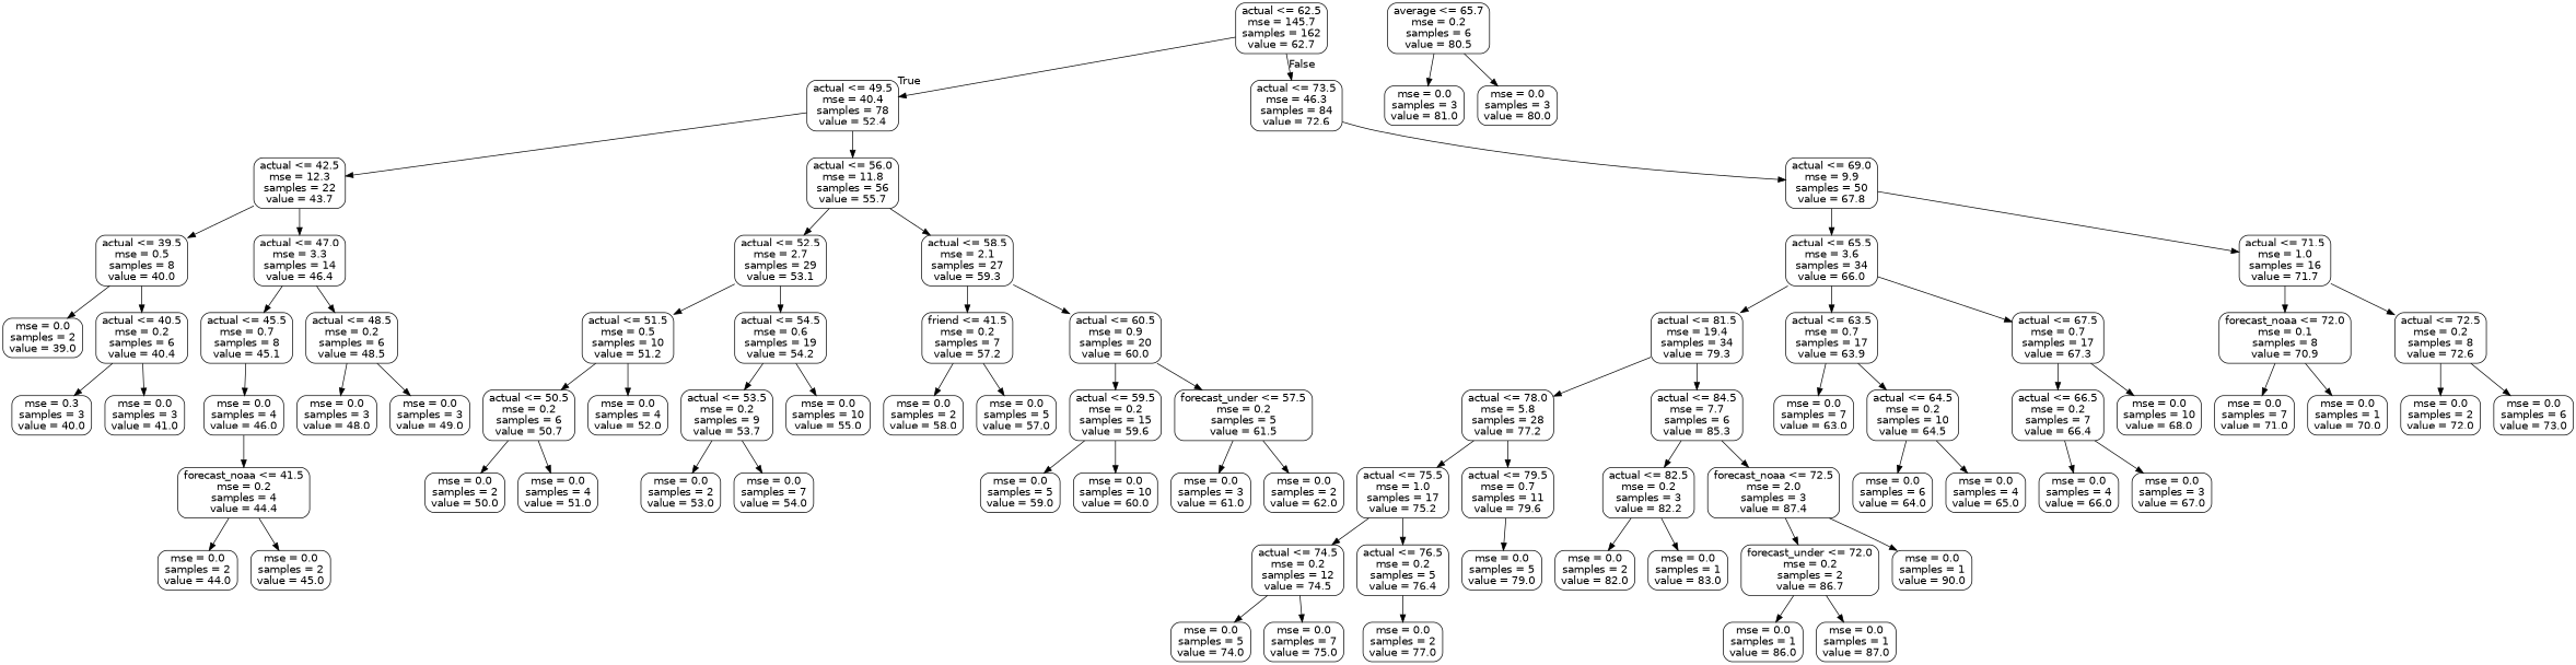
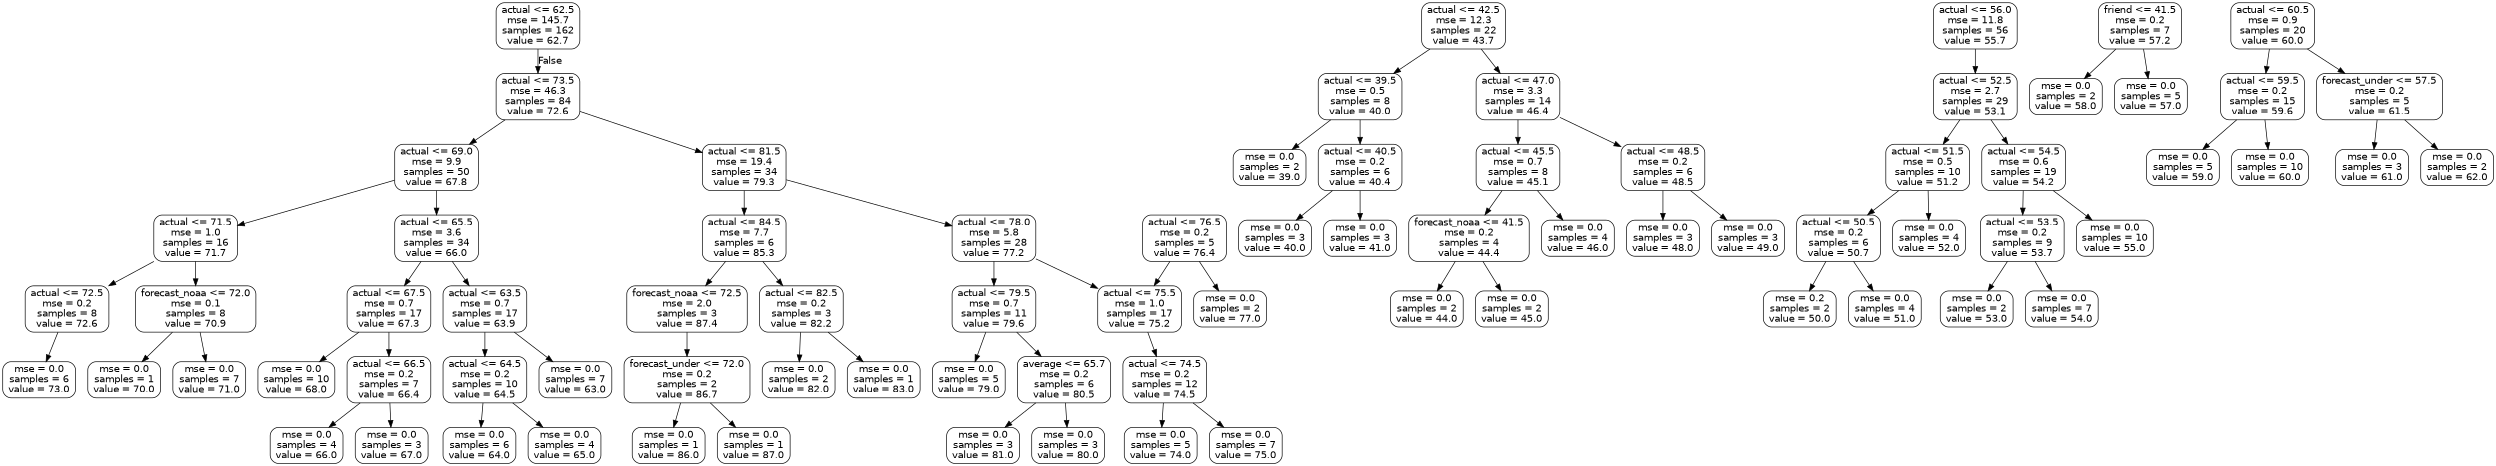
  digraph {
    node [color=black fontname=helvetica shape=box style=rounded]
    edge [fontname=helvetica]
    n1 [label="actual <= 62.5\nmse = 145.7\nsamples = 162\nvalue = 62.7"]
-   n2 [label="actual <= 49.5\nmse = 40.4\nsamples = 78\nvalue = 52.4"]
    n3 [label="actual <= 73.5\nmse = 46.3\nsamples = 84\nvalue = 72.6"]
    n4 [label="actual <= 42.5\nmse = 12.3\nsamples = 22\nvalue = 43.7"]
    n5 [label="actual <= 56.0\nmse = 11.8\nsamples = 56\nvalue = 55.7"]
    n6 [label="actual <= 69.0\nmse = 9.9\nsamples = 50\nvalue = 67.8"]
    n7 [label="actual <= 81.5\nmse = 19.4\nsamples = 34\nvalue = 79.3"]
    n8 [label="actual <= 39.5\nmse = 0.5\nsamples = 8\nvalue = 40.0"]
    n9 [label="actual <= 47.0\nmse = 3.3\nsamples = 14\nvalue = 46.4"]
    n10 [label="actual <= 52.5\nmse = 2.7\nsamples = 29\nvalue = 53.1"]
-   n11 [label="actual <= 58.5\nmse = 2.1\nsamples = 27\nvalue = 59.3"]
    n12 [label="mse = 0.0\nsamples = 2\nvalue = 39.0"]
    n13 [label="actual <= 40.5\nmse = 0.2\nsamples = 6\nvalue = 40.4"]
    n14 [label="actual <= 45.5\nmse = 0.7\nsamples = 8\nvalue = 45.1"]
    n15 [label="actual <= 48.5\nmse = 0.2\nsamples = 6\nvalue = 48.5"]
-   n16 [label="mse = 0.3\nsamples = 3\nvalue = 40.0"]
+   n16 [label="mse = 0.0\nsamples = 3\nvalue = 40.0"]
    n17 [label="mse = 0.0\nsamples = 3\nvalue = 41.0"]
    n18 [label="forecast_noaa <= 41.5\nmse = 0.2\nsamples = 4\nvalue = 44.4"]
    n19 [label="mse = 0.0\nsamples = 4\nvalue = 46.0"]
    n20 [label="mse = 0.0\nsamples = 3\nvalue = 48.0"]
    n21 [label="mse = 0.0\nsamples = 3\nvalue = 49.0"]
    n22 [label="mse = 0.0\nsamples = 2\nvalue = 44.0"]
    n23 [label="mse = 0.0\nsamples = 2\nvalue = 45.0"]
    n24 [label="actual <= 51.5\nmse = 0.5\nsamples = 10\nvalue = 51.2"]
    n25 [label="actual <= 54.5\nmse = 0.6\nsamples = 19\nvalue = 54.2"]
    n26 [label="friend <= 41.5\nmse = 0.2\nsamples = 7\nvalue = 57.2"]
    n27 [label="actual <= 60.5\nmse = 0.9\nsamples = 20\nvalue = 60.0"]
    n28 [label="actual <= 50.5\nmse = 0.2\nsamples = 6\nvalue = 50.7"]
    n29 [label="mse = 0.0\nsamples = 4\nvalue = 52.0"]
    n30 [label="actual <= 53.5\nmse = 0.2\nsamples = 9\nvalue = 53.7"]
    n31 [label="mse = 0.0\nsamples = 10\nvalue = 55.0"]
-   n32 [label="mse = 0.0\nsamples = 2\nvalue = 50.0"]
+   n32 [label="mse = 0.2\nsamples = 2\nvalue = 50.0"]
    n33 [label="mse = 0.0\nsamples = 4\nvalue = 51.0"]
    n34 [label="mse = 0.0\nsamples = 2\nvalue = 53.0"]
    n35 [label="mse = 0.0\nsamples = 7\nvalue = 54.0"]
    n36 [label="mse = 0.0\nsamples = 2\nvalue = 58.0"]
    n37 [label="mse = 0.0\nsamples = 5\nvalue = 57.0"]
    n38 [label="actual <= 59.5\nmse = 0.2\nsamples = 15\nvalue = 59.6"]
    n39 [label="forecast_under <= 57.5\nmse = 0.2\nsamples = 5\nvalue = 61.5"]
    n40 [label="mse = 0.0\nsamples = 5\nvalue = 59.0"]
    n41 [label="mse = 0.0\nsamples = 10\nvalue = 60.0"]
    n42 [label="mse = 0.0\nsamples = 3\nvalue = 61.0"]
    n43 [label="mse = 0.0\nsamples = 2\nvalue = 62.0"]
    n44 [label="actual <= 65.5\nmse = 3.6\nsamples = 34\nvalue = 66.0"]
    n45 [label="actual <= 71.5\nmse = 1.0\nsamples = 16\nvalue = 71.7"]
    n46 [label="actual <= 78.0\nmse = 5.8\nsamples = 28\nvalue = 77.2"]
    n47 [label="actual <= 84.5\nmse = 7.7\nsamples = 6\nvalue = 85.3"]
    n48 [label="actual <= 63.5\nmse = 0.7\nsamples = 17\nvalue = 63.9"]
    n49 [label="actual <= 67.5\nmse = 0.7\nsamples = 17\nvalue = 67.3"]
    n50 [label="forecast_noaa <= 72.0\nmse = 0.1\nsamples = 8\nvalue = 70.9"]
    n51 [label="actual <= 72.5\nmse = 0.2\nsamples = 8\nvalue = 72.6"]
    n52 [label="mse = 0.0\nsamples = 7\nvalue = 63.0"]
    n53 [label="actual <= 64.5\nmse = 0.2\nsamples = 10\nvalue = 64.5"]
    n54 [label="actual <= 66.5\nmse = 0.2\nsamples = 7\nvalue = 66.4"]
    n55 [label="mse = 0.0\nsamples = 10\nvalue = 68.0"]
    n56 [label="mse = 0.0\nsamples = 6\nvalue = 64.0"]
    n57 [label="mse = 0.0\nsamples = 4\nvalue = 65.0"]
    n58 [label="mse = 0.0\nsamples = 4\nvalue = 66.0"]
    n59 [label="mse = 0.0\nsamples = 3\nvalue = 67.0"]
    n60 [label="mse = 0.0\nsamples = 7\nvalue = 71.0"]
    n61 [label="mse = 0.0\nsamples = 1\nvalue = 70.0"]
-   n62 [label="mse = 0.0\nsamples = 2\nvalue = 72.0"]
    n63 [label="mse = 0.0\nsamples = 6\nvalue = 73.0"]
    n64 [label="actual <= 75.5\nmse = 1.0\nsamples = 17\nvalue = 75.2"]
    n65 [label="actual <= 79.5\nmse = 0.7\nsamples = 11\nvalue = 79.6"]
    n66 [label="actual <= 82.5\nmse = 0.2\nsamples = 3\nvalue = 82.2"]
    n67 [label="forecast_noaa <= 72.5\nmse = 2.0\nsamples = 3\nvalue = 87.4"]
    n68 [label="actual <= 74.5\nmse = 0.2\nsamples = 12\nvalue = 74.5"]
    n69 [label="actual <= 76.5\nmse = 0.2\nsamples = 5\nvalue = 76.4"]
    n70 [label="mse = 0.0\nsamples = 5\nvalue = 79.0"]
    n71 [label="average <= 65.7\nmse = 0.2\nsamples = 6\nvalue = 80.5"]
    n72 [label="mse = 0.0\nsamples = 5\nvalue = 74.0"]
    n73 [label="mse = 0.0\nsamples = 7\nvalue = 75.0"]
    n74 [label="mse = 0.0\nsamples = 2\nvalue = 77.0"]
    n75 [label="mse = 0.0\nsamples = 3\nvalue = 81.0"]
    n76 [label="mse = 0.0\nsamples = 3\nvalue = 80.0"]
    n77 [label="mse = 0.0\nsamples = 2\nvalue = 82.0"]
    n78 [label="mse = 0.0\nsamples = 1\nvalue = 83.0"]
    n79 [label="forecast_under <= 72.0\nmse = 0.2\nsamples = 2\nvalue = 86.7"]
-   n80 [label="mse = 0.0\nsamples = 1\nvalue = 90.0"]
    n81 [label="mse = 0.0\nsamples = 1\nvalue = 86.0"]
    n82 [label="mse = 0.0\nsamples = 1\nvalue = 87.0"]
-   n1 -> n2 [headlabel=True labelangle=45 labeldistance=2.5]
    n1 -> n3 [headlabel=False labelangle=-45 labeldistance=2.5]
-   n2 -> n4
-   n2 -> n5
    n3 -> n6
-   n44 -> n7
+   n3 -> n7
    n4 -> n8
    n4 -> n9
    n5 -> n10
-   n5 -> n11
    n6 -> n44
    n6 -> n45
    n7 -> n46
    n7 -> n47
    n8 -> n12
    n8 -> n13
    n9 -> n14
    n9 -> n15
    n10 -> n24
    n10 -> n25
-   n11 -> n26
-   n11 -> n27
    n13 -> n16
    n13 -> n17
-   n19 -> n18
+   n14 -> n18
    n14 -> n19
    n15 -> n20
    n15 -> n21
    n18 -> n22
    n18 -> n23
    n24 -> n28
    n24 -> n29
    n25 -> n30
    n25 -> n31
    n26 -> n36
    n26 -> n37
    n27 -> n38
    n27 -> n39
    n28 -> n32
    n28 -> n33
    n30 -> n34
    n30 -> n35
    n38 -> n40
    n38 -> n41
    n39 -> n42
    n39 -> n43
    n44 -> n48
    n44 -> n49
    n45 -> n50
    n45 -> n51
    n46 -> n64
    n46 -> n65
    n47 -> n66
    n47 -> n67
    n48 -> n52
    n48 -> n53
    n49 -> n54
    n49 -> n55
    n50 -> n60
    n50 -> n61
-   n51 -> n62
    n51 -> n63
    n53 -> n56
    n53 -> n57
    n54 -> n58
    n54 -> n59
    n64 -> n68
-   n64 -> n69
+   n69 -> n64
    n65 -> n70
+   n65 -> n71
    n66 -> n77
    n66 -> n78
    n67 -> n79
-   n67 -> n80
    n68 -> n72
    n68 -> n73
    n69 -> n74
    n71 -> n75
    n71 -> n76
    n79 -> n81
    n79 -> n82
  }
